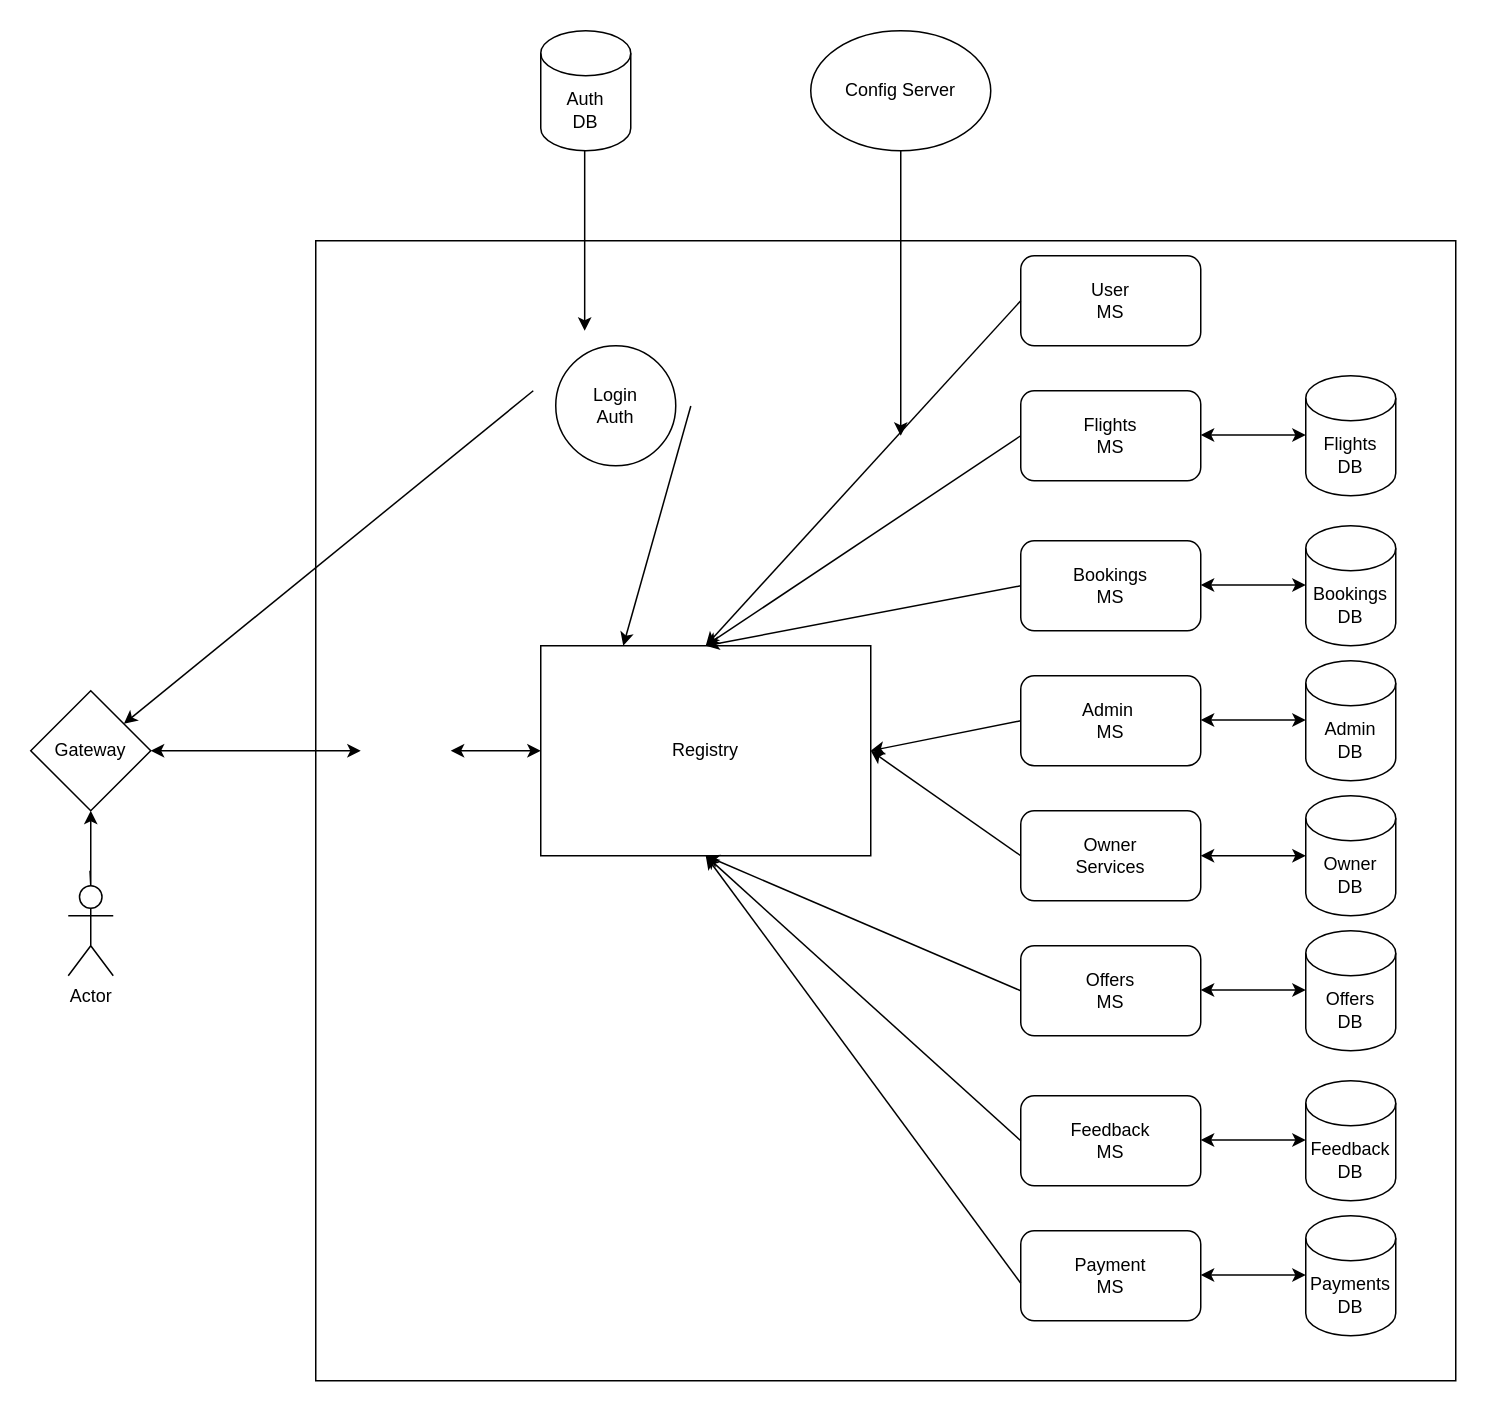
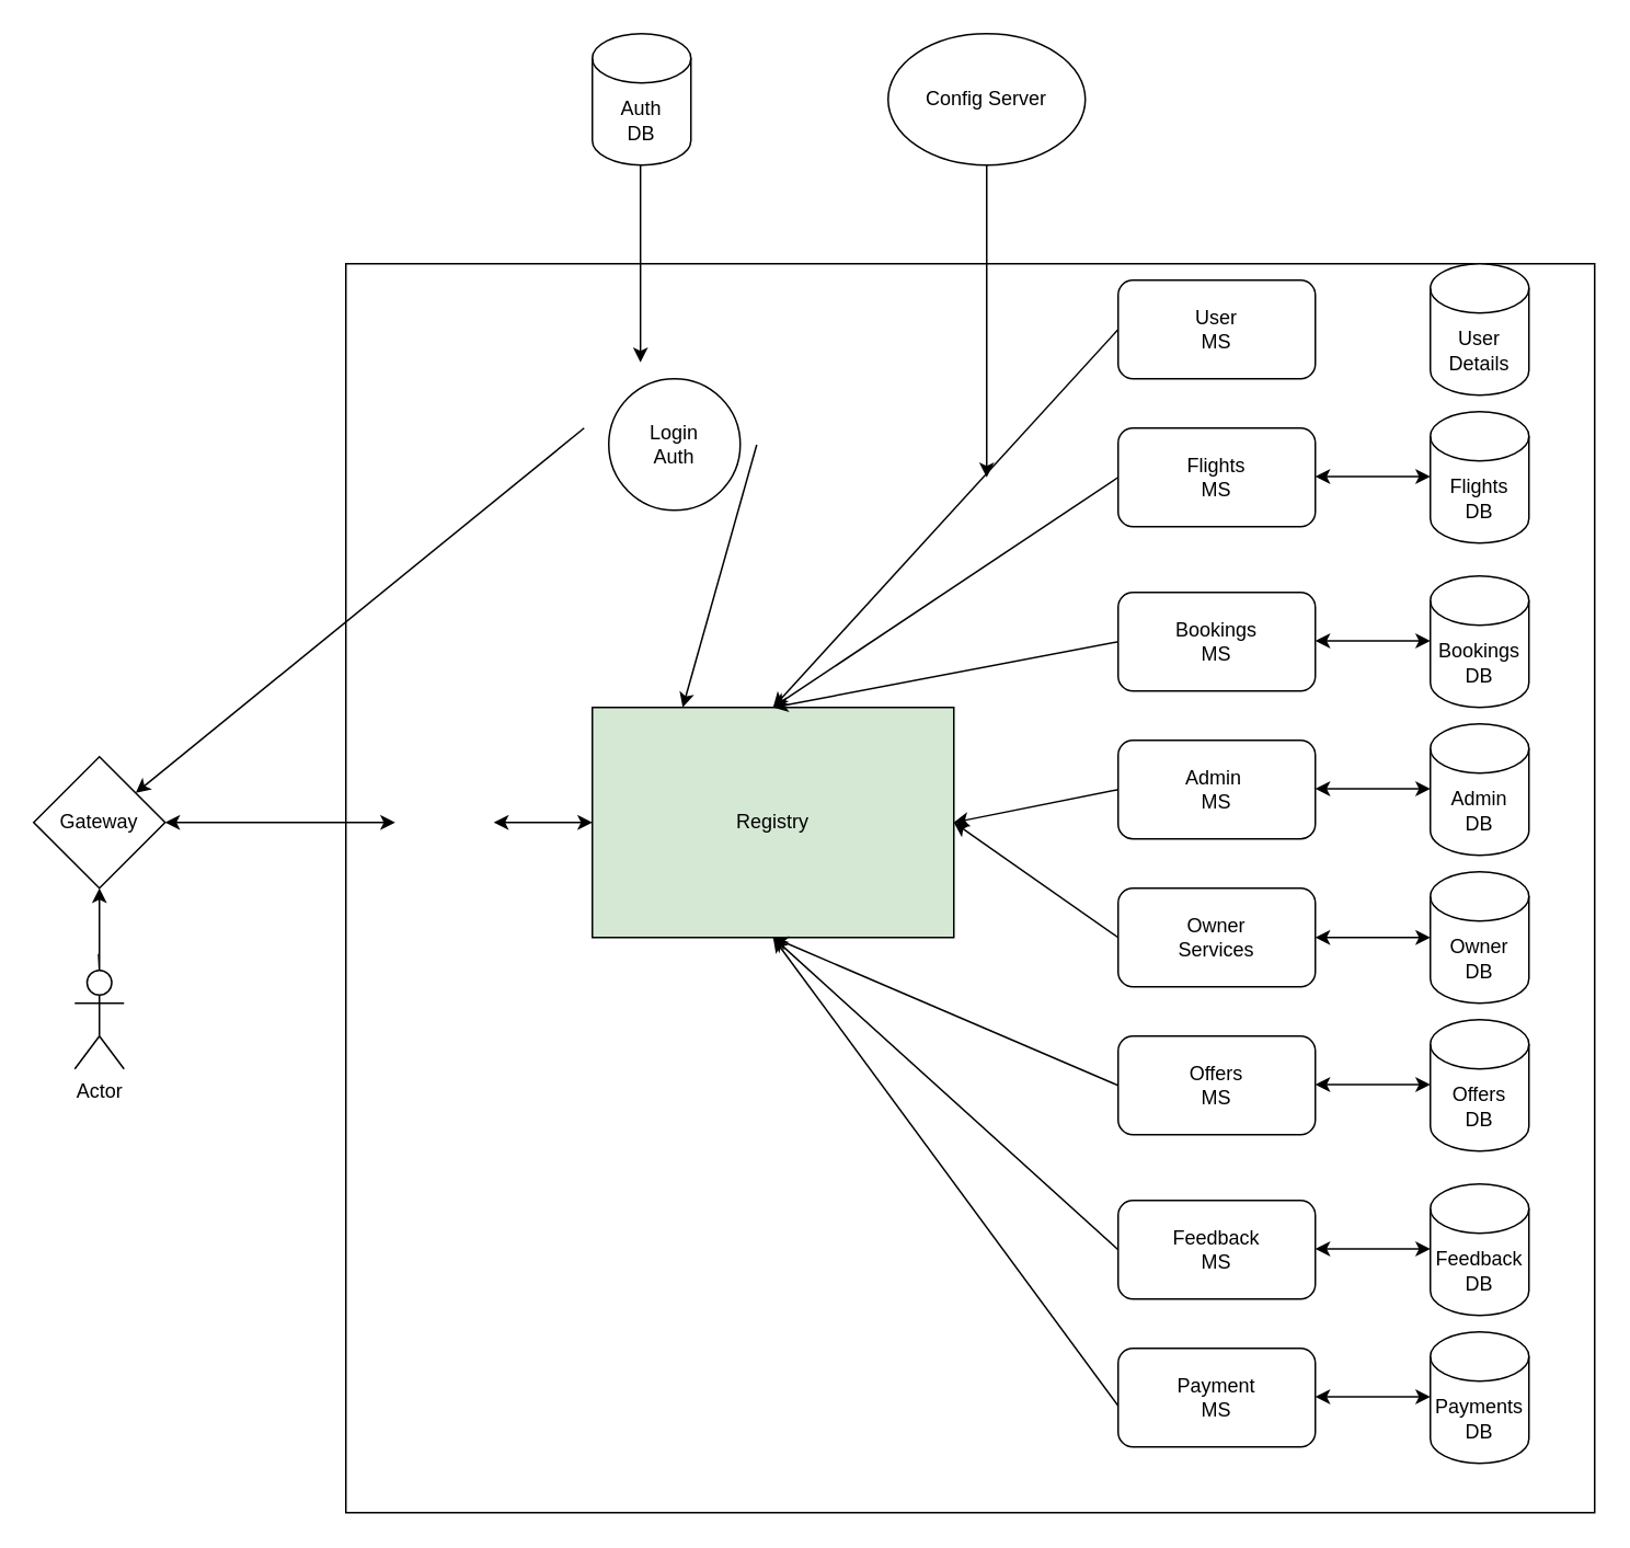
  <mxCell id="0" />
  <mxCell id="1" parent="0" />
  <mxCell id="2" value="Actor" style="shape=umlActor;verticalLabelPosition=bottom;verticalAlign=top;html=1;outlineConnect=0;" parent="1" vertex="1"><mxGeometry x="45" y="590" width="30" height="60" as="geometry" /></mxCell>
  <mxCell id="3" value="Gateway" style="rhombus;whiteSpace=wrap;html=1;" parent="1" vertex="1"><mxGeometry x="20" y="460" width="80" height="80" as="geometry" /></mxCell>
  <mxCell id="4" value="" style="endArrow=classic;html=1;rounded=0;" parent="1" edge="1"><mxGeometry width="50" height="50" relative="1" as="geometry"><mxPoint x="59.5" y="580" as="sourcePoint" /><mxPoint x="60" y="540" as="targetPoint" /><Array as="points"><mxPoint x="60" y="590" /></Array></mxGeometry></mxCell>
  <mxCell id="5" value="" style="whiteSpace=wrap;html=1;aspect=fixed;" parent="1" vertex="1"><mxGeometry x="210" y="160" width="760" height="760" as="geometry" /></mxCell>
  <mxCell id="6" value="User&lt;div&gt;MS&lt;/div&gt;" style="rounded=1;whiteSpace=wrap;html=1;" parent="1" vertex="1"><mxGeometry x="680" y="170" width="120" height="60" as="geometry" /></mxCell>
- <mxCell id="8" value="Registry" style="rounded=0;whiteSpace=wrap;html=1;" parent="1" vertex="1"><mxGeometry x="360" y="430" width="220" height="140" as="geometry" /></mxCell>
+ <mxCell id="7" value="User&lt;div&gt;Details&lt;/div&gt;" style="shape=cylinder3;whiteSpace=wrap;html=1;boundedLbl=1;backgroundOutline=1;size=15;" parent="1" vertex="1"><mxGeometry x="870" y="160" width="60" height="80" as="geometry" /></mxCell>
+ <mxCell id="8" value="Registry" style="rounded=0;whiteSpace=wrap;html=1;fillColor=#d5e8d4;" parent="1" vertex="1"><mxGeometry x="360" y="430" width="220" height="140" as="geometry" /></mxCell>
  <mxCell id="9" value="" style="endArrow=classic;startArrow=classic;html=1;rounded=0;entryX=0;entryY=0.5;entryDx=0;entryDy=0;exitX=1;exitY=0.5;exitDx=0;exitDy=0;" parent="1" target="8" edge="1"><mxGeometry width="50" height="50" relative="1" as="geometry"><mxPoint x="300" y="500" as="sourcePoint" /><mxPoint x="270" y="280" as="targetPoint" /></mxGeometry></mxCell>
  <mxCell id="10" value="Flights&lt;div&gt;MS&lt;/div&gt;" style="rounded=1;whiteSpace=wrap;html=1;" parent="1" vertex="1"><mxGeometry x="680" y="260" width="120" height="60" as="geometry" /></mxCell>
  <mxCell id="11" value="&lt;div&gt;Bookings&lt;/div&gt;&lt;div&gt;MS&lt;/div&gt;" style="rounded=1;whiteSpace=wrap;html=1;" parent="1" vertex="1"><mxGeometry x="680" y="360" width="120" height="60" as="geometry" /></mxCell>
  <mxCell id="12" value="&lt;div&gt;Admin&amp;nbsp;&lt;/div&gt;&lt;div&gt;MS&lt;br&gt;&lt;/div&gt;" style="rounded=1;whiteSpace=wrap;html=1;" parent="1" vertex="1"><mxGeometry x="680" y="450" width="120" height="60" as="geometry" /></mxCell>
  <mxCell id="13" value="Flights&lt;div&gt;DB&lt;/div&gt;" style="shape=cylinder3;whiteSpace=wrap;html=1;boundedLbl=1;backgroundOutline=1;size=15;" parent="1" vertex="1"><mxGeometry x="870" y="250" width="60" height="80" as="geometry" /></mxCell>
  <mxCell id="14" value="Bookings DB" style="shape=cylinder3;whiteSpace=wrap;html=1;boundedLbl=1;backgroundOutline=1;size=15;" parent="1" vertex="1"><mxGeometry x="870" y="350" width="60" height="80" as="geometry" /></mxCell>
  <mxCell id="15" value="Admin&lt;div&gt;DB&lt;/div&gt;" style="shape=cylinder3;whiteSpace=wrap;html=1;boundedLbl=1;backgroundOutline=1;size=15;" parent="1" vertex="1"><mxGeometry x="870" y="440" width="60" height="80" as="geometry" /></mxCell>
  <mxCell id="16" value="Owner&lt;div&gt;DB&lt;/div&gt;" style="shape=cylinder3;whiteSpace=wrap;html=1;boundedLbl=1;backgroundOutline=1;size=15;" parent="1" vertex="1"><mxGeometry x="870" y="530" width="60" height="80" as="geometry" /></mxCell>
  <mxCell id="17" value="Offers&lt;div&gt;DB&lt;/div&gt;" style="shape=cylinder3;whiteSpace=wrap;html=1;boundedLbl=1;backgroundOutline=1;size=15;" parent="1" vertex="1"><mxGeometry x="870" y="620" width="60" height="80" as="geometry" /></mxCell>
  <mxCell id="18" value="Feedback&lt;div&gt;DB&lt;/div&gt;" style="shape=cylinder3;whiteSpace=wrap;html=1;boundedLbl=1;backgroundOutline=1;size=15;" parent="1" vertex="1"><mxGeometry x="870" y="720" width="60" height="80" as="geometry" /></mxCell>
  <mxCell id="19" value="&lt;div&gt;Owner&lt;/div&gt;&lt;div&gt;Services&lt;/div&gt;" style="rounded=1;whiteSpace=wrap;html=1;" parent="1" vertex="1"><mxGeometry x="680" y="540" width="120" height="60" as="geometry" /></mxCell>
  <mxCell id="20" value="&lt;div&gt;Offers&lt;/div&gt;&lt;div&gt;MS&lt;/div&gt;" style="rounded=1;whiteSpace=wrap;html=1;" parent="1" vertex="1"><mxGeometry x="680" y="630" width="120" height="60" as="geometry" /></mxCell>
  <mxCell id="21" value="Feedback&lt;div&gt;MS&lt;/div&gt;" style="rounded=1;whiteSpace=wrap;html=1;" parent="1" vertex="1"><mxGeometry x="680" y="730" width="120" height="60" as="geometry" /></mxCell>
  <mxCell id="22" value="Payments&lt;div&gt;DB&lt;/div&gt;" style="shape=cylinder3;whiteSpace=wrap;html=1;boundedLbl=1;backgroundOutline=1;size=15;" parent="1" vertex="1"><mxGeometry x="870" y="810" width="60" height="80" as="geometry" /></mxCell>
  <mxCell id="23" value="Payment&lt;div&gt;MS&lt;/div&gt;" style="rounded=1;whiteSpace=wrap;html=1;" parent="1" vertex="1"><mxGeometry x="680" y="820" width="120" height="60" as="geometry" /></mxCell>
  <mxCell id="24" value="" style="endArrow=classic;startArrow=classic;html=1;rounded=0;entryX=0;entryY=0.5;entryDx=0;entryDy=0;entryPerimeter=0;exitX=1;exitY=0.5;exitDx=0;exitDy=0;" parent="1" edge="1"><mxGeometry width="50" height="50" relative="1" as="geometry"><mxPoint x="800" y="289.5" as="sourcePoint" /><mxPoint x="870" y="289.5" as="targetPoint" /></mxGeometry></mxCell>
  <mxCell id="25" value="" style="endArrow=classic;startArrow=classic;html=1;rounded=0;entryX=0;entryY=0.5;entryDx=0;entryDy=0;entryPerimeter=0;exitX=1;exitY=0.5;exitDx=0;exitDy=0;" parent="1" edge="1"><mxGeometry width="50" height="50" relative="1" as="geometry"><mxPoint x="800" y="389.5" as="sourcePoint" /><mxPoint x="870" y="389.5" as="targetPoint" /></mxGeometry></mxCell>
  <mxCell id="26" value="" style="endArrow=classic;startArrow=classic;html=1;rounded=0;entryX=0;entryY=0.5;entryDx=0;entryDy=0;entryPerimeter=0;exitX=1;exitY=0.5;exitDx=0;exitDy=0;" parent="1" edge="1"><mxGeometry width="50" height="50" relative="1" as="geometry"><mxPoint x="800" y="479.5" as="sourcePoint" /><mxPoint x="870" y="479.5" as="targetPoint" /></mxGeometry></mxCell>
  <mxCell id="27" value="" style="endArrow=classic;startArrow=classic;html=1;rounded=0;entryX=0;entryY=0.5;entryDx=0;entryDy=0;entryPerimeter=0;exitX=1;exitY=0.5;exitDx=0;exitDy=0;" parent="1" edge="1"><mxGeometry width="50" height="50" relative="1" as="geometry"><mxPoint x="800" y="570" as="sourcePoint" /><mxPoint x="870" y="570" as="targetPoint" /></mxGeometry></mxCell>
  <mxCell id="28" value="" style="endArrow=classic;startArrow=classic;html=1;rounded=0;entryX=0;entryY=0.5;entryDx=0;entryDy=0;entryPerimeter=0;exitX=1;exitY=0.5;exitDx=0;exitDy=0;" parent="1" edge="1"><mxGeometry width="50" height="50" relative="1" as="geometry"><mxPoint x="800" y="659.5" as="sourcePoint" /><mxPoint x="870" y="659.5" as="targetPoint" /></mxGeometry></mxCell>
  <mxCell id="29" value="" style="endArrow=classic;startArrow=classic;html=1;rounded=0;entryX=0;entryY=0.5;entryDx=0;entryDy=0;entryPerimeter=0;exitX=1;exitY=0.5;exitDx=0;exitDy=0;" parent="1" edge="1"><mxGeometry width="50" height="50" relative="1" as="geometry"><mxPoint x="800" y="759.5" as="sourcePoint" /><mxPoint x="870" y="759.5" as="targetPoint" /></mxGeometry></mxCell>
  <mxCell id="30" value="" style="endArrow=classic;startArrow=classic;html=1;rounded=0;entryX=0;entryY=0.5;entryDx=0;entryDy=0;entryPerimeter=0;exitX=1;exitY=0.5;exitDx=0;exitDy=0;" parent="1" edge="1"><mxGeometry width="50" height="50" relative="1" as="geometry"><mxPoint x="800" y="849.5" as="sourcePoint" /><mxPoint x="870" y="849.5" as="targetPoint" /></mxGeometry></mxCell>
  <mxCell id="31" value="" style="endArrow=classic;html=1;rounded=0;entryX=0.5;entryY=0;entryDx=0;entryDy=0;exitX=0;exitY=0.5;exitDx=0;exitDy=0;" parent="1" source="6" target="8" edge="1"><mxGeometry width="50" height="50" relative="1" as="geometry"><mxPoint x="575" y="250" as="sourcePoint" /><mxPoint x="625" y="200" as="targetPoint" /></mxGeometry></mxCell>
  <mxCell id="32" value="" style="endArrow=classic;html=1;rounded=0;entryX=0.5;entryY=0;entryDx=0;entryDy=0;exitX=0;exitY=0.5;exitDx=0;exitDy=0;" parent="1" source="10" target="8" edge="1"><mxGeometry width="50" height="50" relative="1" as="geometry"><mxPoint x="690" y="210" as="sourcePoint" /><mxPoint x="480" y="440" as="targetPoint" /></mxGeometry></mxCell>
  <mxCell id="33" value="" style="endArrow=classic;html=1;rounded=0;entryX=0.5;entryY=0;entryDx=0;entryDy=0;exitX=0;exitY=0.5;exitDx=0;exitDy=0;" parent="1" target="8" edge="1"><mxGeometry width="50" height="50" relative="1" as="geometry"><mxPoint x="680" y="390" as="sourcePoint" /><mxPoint x="470" y="530" as="targetPoint" /></mxGeometry></mxCell>
  <mxCell id="34" value="" style="endArrow=classic;html=1;rounded=0;entryX=1;entryY=0.5;entryDx=0;entryDy=0;exitX=0;exitY=0.5;exitDx=0;exitDy=0;" parent="1" target="8" edge="1"><mxGeometry width="50" height="50" relative="1" as="geometry"><mxPoint x="680" y="480" as="sourcePoint" /><mxPoint x="470" y="520" as="targetPoint" /></mxGeometry></mxCell>
  <mxCell id="35" value="" style="endArrow=classic;html=1;rounded=0;entryX=1;entryY=0.5;entryDx=0;entryDy=0;exitX=0;exitY=0.5;exitDx=0;exitDy=0;" parent="1" target="8" edge="1"><mxGeometry width="50" height="50" relative="1" as="geometry"><mxPoint x="680" y="570" as="sourcePoint" /><mxPoint x="580" y="590" as="targetPoint" /></mxGeometry></mxCell>
  <mxCell id="36" value="" style="endArrow=classic;html=1;rounded=0;entryX=0.5;entryY=1;entryDx=0;entryDy=0;exitX=0;exitY=0.5;exitDx=0;exitDy=0;" parent="1" target="8" edge="1"><mxGeometry width="50" height="50" relative="1" as="geometry"><mxPoint x="680" y="660" as="sourcePoint" /><mxPoint x="580" y="590" as="targetPoint" /></mxGeometry></mxCell>
  <mxCell id="37" value="" style="endArrow=classic;html=1;rounded=0;entryX=0.5;entryY=1;entryDx=0;entryDy=0;exitX=0;exitY=0.5;exitDx=0;exitDy=0;" parent="1" target="8" edge="1"><mxGeometry width="50" height="50" relative="1" as="geometry"><mxPoint x="680" y="760" as="sourcePoint" /><mxPoint x="470" y="670" as="targetPoint" /></mxGeometry></mxCell>
  <mxCell id="38" value="" style="endArrow=classic;html=1;rounded=0;entryX=0.5;entryY=1;entryDx=0;entryDy=0;exitX=0;exitY=0.5;exitDx=0;exitDy=0;" parent="1" target="8" edge="1"><mxGeometry width="50" height="50" relative="1" as="geometry"><mxPoint x="680" y="855" as="sourcePoint" /><mxPoint x="470" y="665" as="targetPoint" /></mxGeometry></mxCell>
  <mxCell id="39" value="Config Server" style="ellipse;whiteSpace=wrap;html=1;" parent="1" vertex="1"><mxGeometry x="540" y="20" width="120" height="80" as="geometry" /></mxCell>
  <mxCell id="40" value="" style="endArrow=classic;html=1;rounded=0;exitX=0.5;exitY=1;exitDx=0;exitDy=0;" parent="1" source="39" edge="1"><mxGeometry width="50" height="50" relative="1" as="geometry"><mxPoint x="550" y="270" as="sourcePoint" /><mxPoint x="600" y="290" as="targetPoint" /></mxGeometry></mxCell>
  <mxCell id="41" value="" style="endArrow=classic;startArrow=classic;html=1;rounded=0;entryX=0;entryY=0.5;entryDx=0;entryDy=0;exitX=1;exitY=0.5;exitDx=0;exitDy=0;" parent="1" source="3" edge="1"><mxGeometry width="50" height="50" relative="1" as="geometry"><mxPoint x="100" y="500" as="sourcePoint" /><mxPoint x="240" y="500" as="targetPoint" /></mxGeometry></mxCell>
  <mxCell id="42" value="" style="endArrow=classic;html=1;rounded=0;entryX=0.25;entryY=0;entryDx=0;entryDy=0;exitX=0.329;exitY=0.145;exitDx=0;exitDy=0;exitPerimeter=0;" edge="1" parent="1" source="5" target="8"><mxGeometry width="50" height="50" relative="1" as="geometry"><mxPoint x="490" y="350" as="sourcePoint" /><mxPoint x="540" y="300" as="targetPoint" /></mxGeometry></mxCell>
  <mxCell id="43" value="" style="endArrow=classic;html=1;rounded=0;exitX=0.329;exitY=0.145;exitDx=0;exitDy=0;exitPerimeter=0;" edge="1" parent="1" target="3"><mxGeometry width="50" height="50" relative="1" as="geometry"><mxPoint x="355" y="260" as="sourcePoint" /><mxPoint x="310" y="420" as="targetPoint" /></mxGeometry></mxCell>
  <mxCell id="44" value="Auth&lt;div&gt;DB&lt;/div&gt;" style="shape=cylinder3;whiteSpace=wrap;html=1;boundedLbl=1;backgroundOutline=1;size=15;" vertex="1" parent="1"><mxGeometry x="360" y="20" width="60" height="80" as="geometry" /></mxCell>
  <mxCell id="45" value="" style="endArrow=classic;html=1;rounded=0;" edge="1" parent="1"><mxGeometry width="50" height="50" relative="1" as="geometry"><mxPoint x="389.29" y="100" as="sourcePoint" /><mxPoint x="389.29" y="220" as="targetPoint" /></mxGeometry></mxCell>
  <mxCell id="46" value="Login&lt;div&gt;Auth&lt;/div&gt;" style="ellipse;whiteSpace=wrap;html=1;aspect=fixed;" vertex="1" parent="1"><mxGeometry x="370" y="230" width="80" height="80" as="geometry" /></mxCell>
